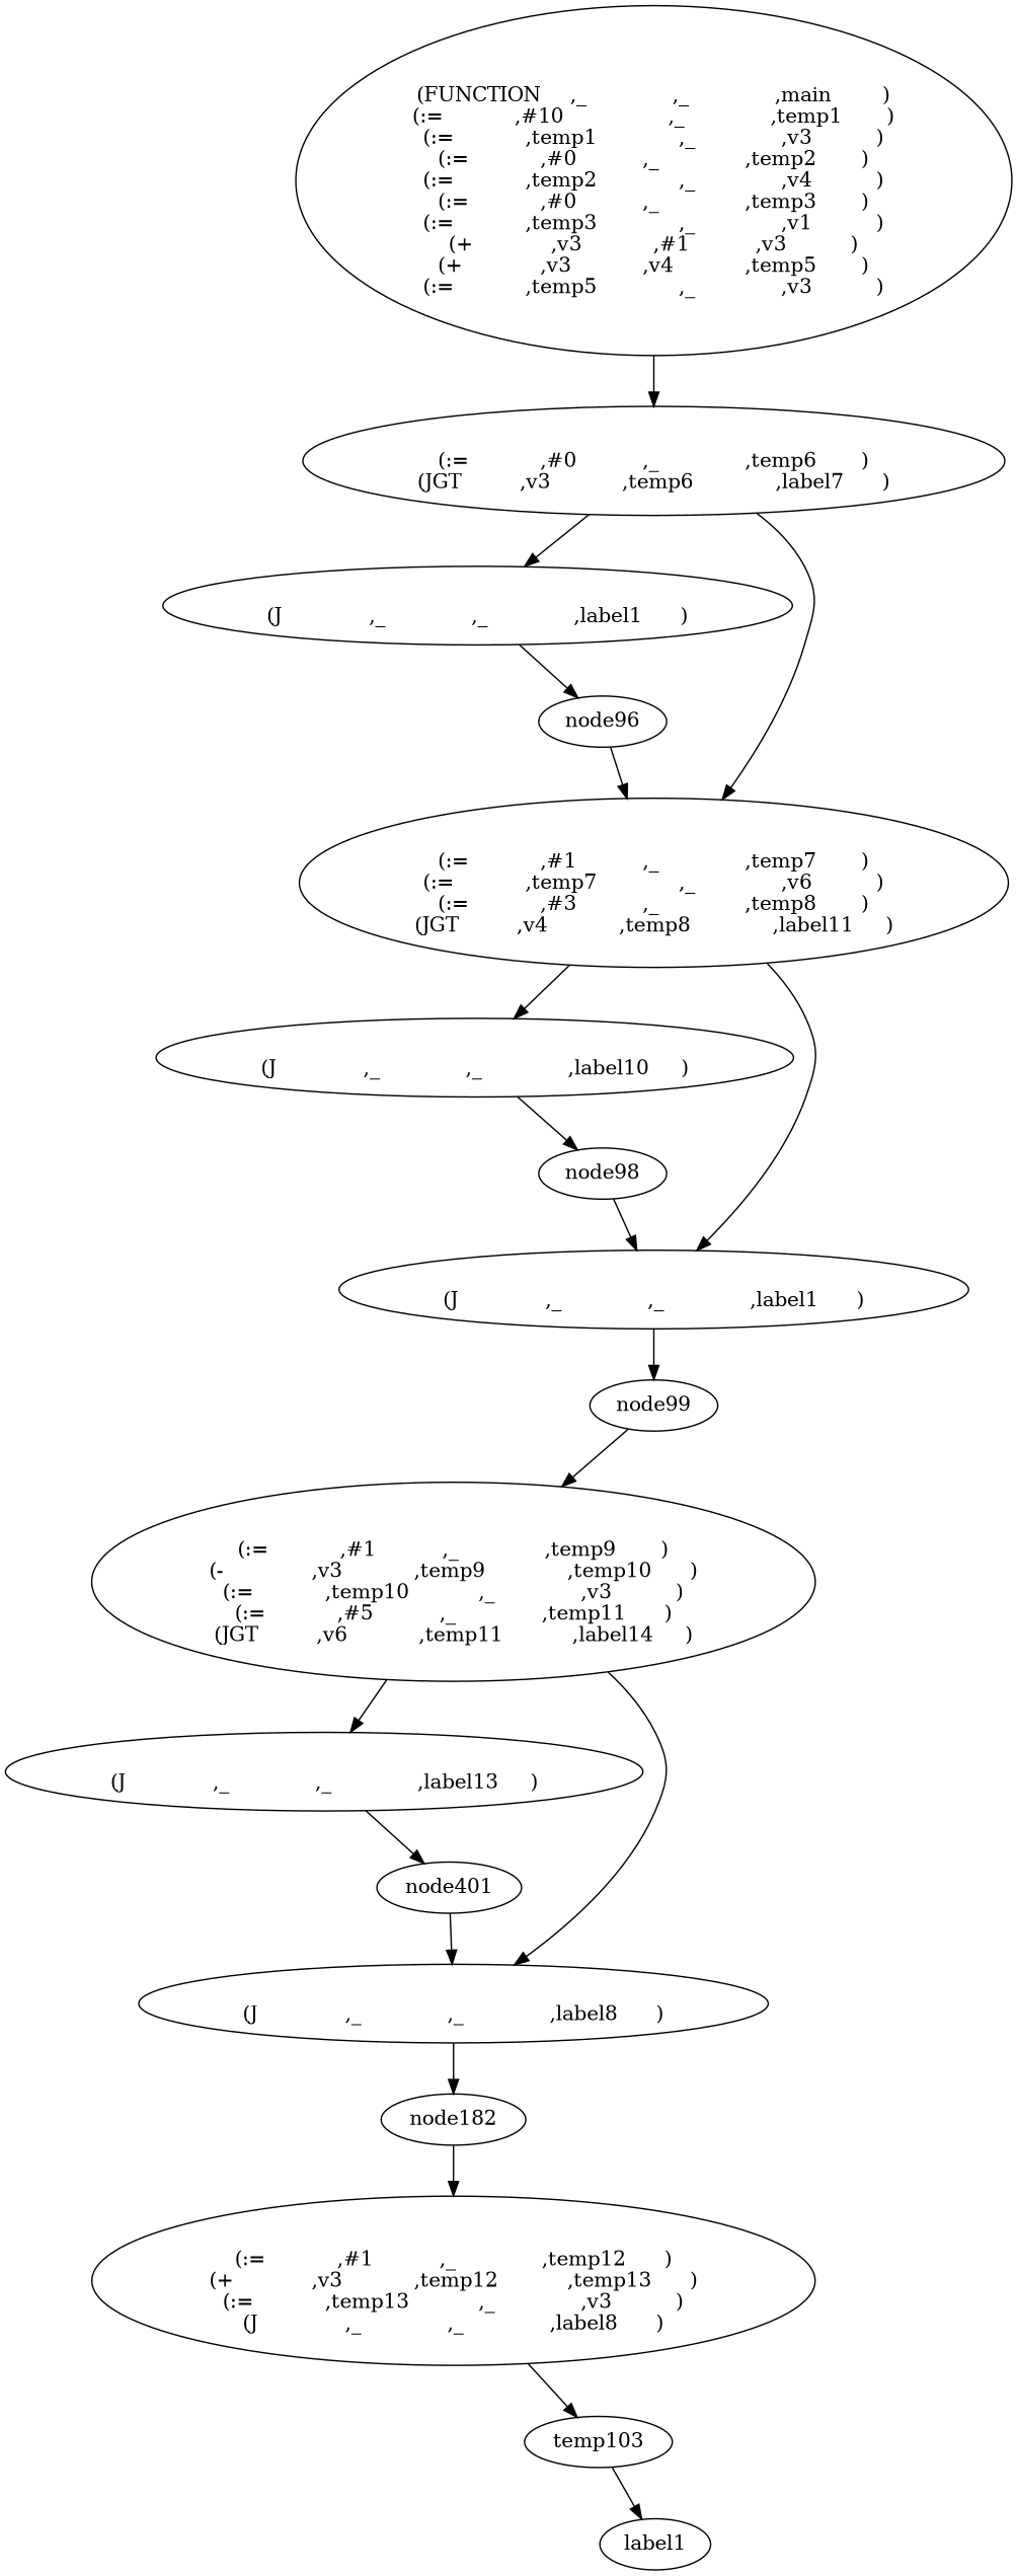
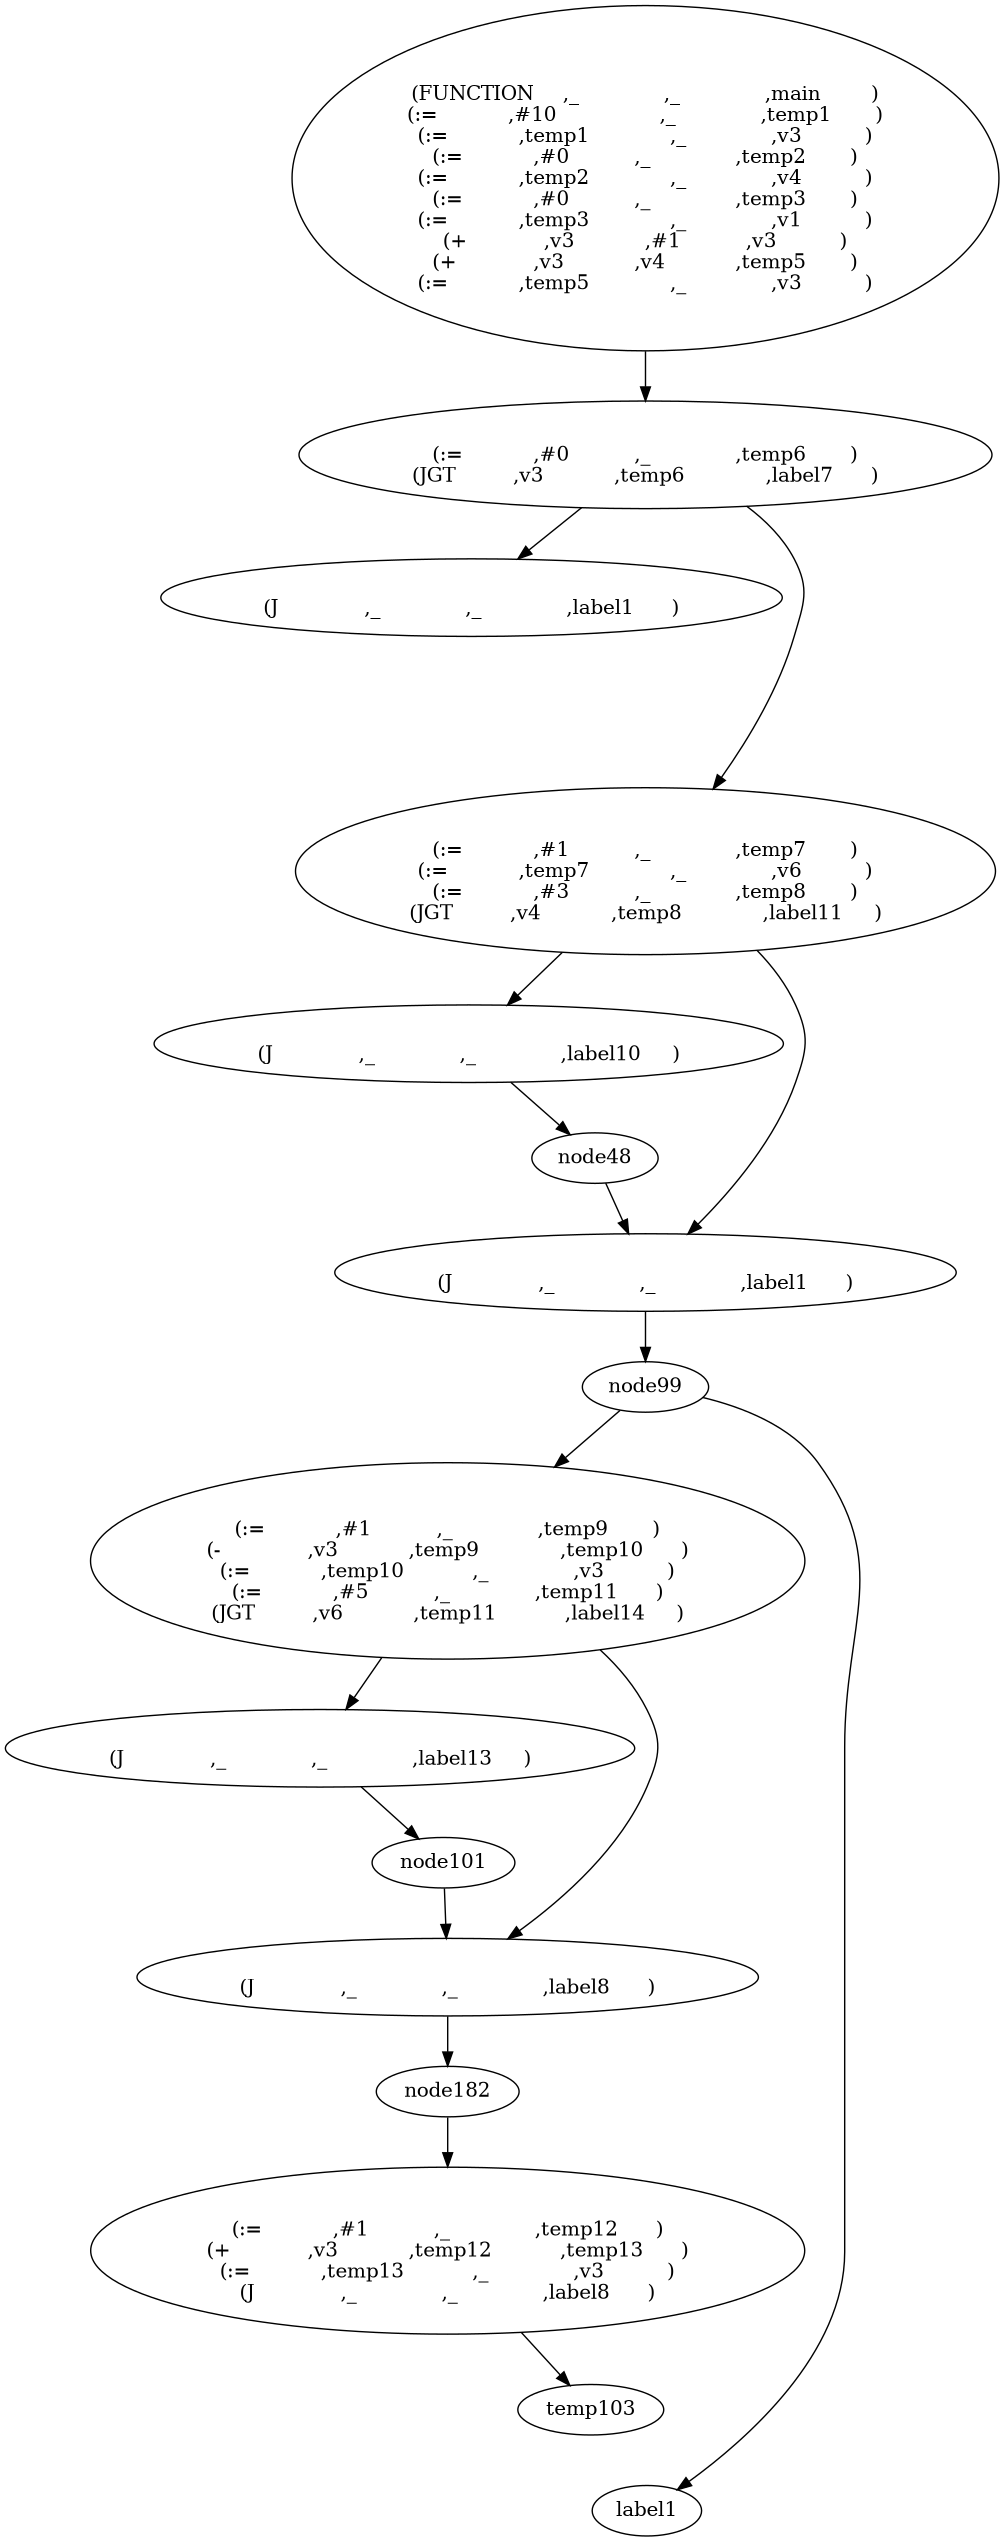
  digraph {
    n1 [label="\n(FUNCTION	,_		,_		,main        )\n(:=		,#10		,_		,temp1       )\n(:=		,temp1		,_		,v3          )\n(:=		,#0		,_		,temp2       )\n(:=		,temp2		,_		,v4          )\n(:=		,#0		,_		,temp3       )\n(:=		,temp3		,_		,v1          )\n(+		,v3		,#1		,v3          )\n(+		,v3		,v4		,temp5       )\n(:=		,temp5		,_		,v3          )\n"]
    n2 [label="\n(:=		,#0		,_		,temp6       )\n(JGT		,v3		,temp6		,label7      )\n"]
    n3 [label="\n(J		,_		,_		,label1      )\n"]
    n4 [label="\n(:=		,#1		,_		,temp7       )\n(:=		,temp7		,_		,v6          )\n(:=		,#3		,_		,temp8       )\n(JGT		,v4		,temp8		,label11     )\n"]
-   node96
    n6 [label="\n(J		,_		,_		,label10     )\n"]
    n7 [label="\n(J		,_		,_		,label1      )\n"]
-   node98
+   node98 [label=node48]
    node99
    n10 [label="\n(:=		,#1		,_		,temp9       )\n(-		,v3		,temp9		,temp10      )\n(:=		,temp10		,_		,v3          )\n(:=		,#5		,_		,temp11      )\n(JGT		,v6		,temp11		,label14     )\n"]
    n11 [label="\n(J		,_		,_		,label13     )\n"]
    n12 [label="\n(J		,_		,_		,label8      )\n"]
-   node101 [label=node401]
+   node101
    n14 [label=node182]
    n15 [label="\n(:=		,#1		,_		,temp12      )\n(+		,v3		,temp12		,temp13      )\n(:=		,temp13		,_		,v3          )\n(J		,_		,_		,label8      )\n"]
    n16 [label=temp103]
    label1
    n1 -> n2
    n2 -> n3
    n2 -> n4
-   n3 -> node96
    n4 -> n6
    n4 -> n7
-   node96 -> n4
    n6 -> node98
    n7 -> node99
    node98 -> n7
    node99 -> n10
    n10 -> n11
    n10 -> n12
    n11 -> node101
    n12 -> n14
    node101 -> n12
    n14 -> n15
    n15 -> n16
-   n16 -> label1
+   node99 -> label1
  }
